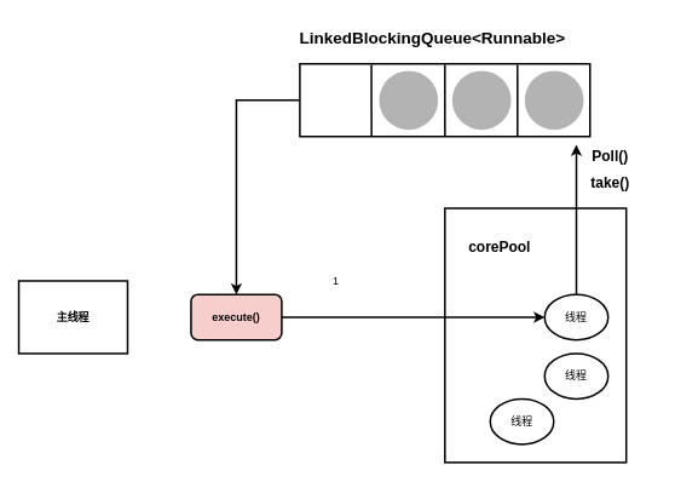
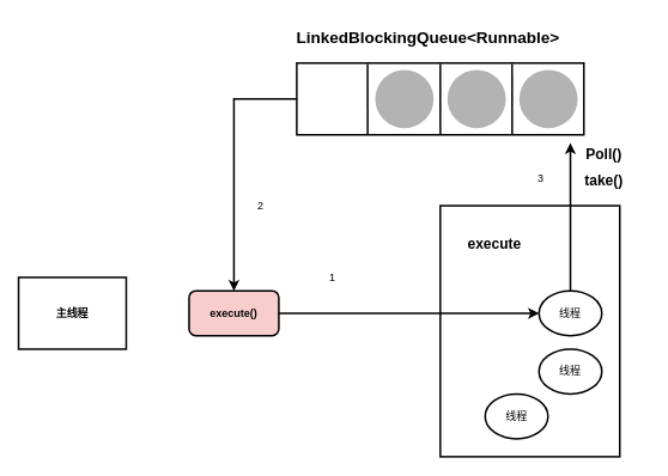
  <mxCell id="0" />
  <mxCell id="1" parent="0" />
  <mxCell id="2" value="&lt;b&gt;execute()&lt;/b&gt;" style="rounded=1;whiteSpace=wrap;html=1;strokeWidth=2;fillColor=#f8cecc;" parent="1" vertex="1"><mxGeometry x="210" y="324" width="100" height="50" as="geometry" /></mxCell>
  <mxCell id="3" value="&lt;b&gt;主线程&lt;/b&gt;" style="whiteSpace=wrap;html=1;fillColor=none;strokeWidth=2;rounded=0;" parent="1" vertex="1"><mxGeometry x="20" y="309" width="120" height="80" as="geometry" /></mxCell>
  <mxCell id="4" style="edgeStyle=orthogonalEdgeStyle;rounded=0;orthogonalLoop=1;jettySize=auto;html=1;strokeWidth=2;entryX=0.5;entryY=0;entryDx=0;entryDy=0;" parent="1" source="5" target="2" edge="1"><mxGeometry relative="1" as="geometry"><mxPoint x="250" y="110" as="targetPoint" /></mxGeometry></mxCell>
  <mxCell id="5" value="" style="verticalLabelPosition=bottom;verticalAlign=top;html=1;shape=mxgraph.basic.rect;fillColor2=none;strokeWidth=2;size=20;indent=5;fillColor=none;" parent="1" vertex="1"><mxGeometry x="330" y="70" width="320" height="80" as="geometry" /></mxCell>
  <mxCell id="6" value="" style="endArrow=none;html=1;entryX=0.282;entryY=0.025;entryDx=0;entryDy=0;entryPerimeter=0;strokeWidth=2;" parent="1" edge="1"><mxGeometry width="50" height="50" relative="1" as="geometry"><mxPoint x="409" y="150" as="sourcePoint" /><mxPoint x="408.96" y="71" as="targetPoint" /></mxGeometry></mxCell>
  <mxCell id="7" value="" style="endArrow=none;html=1;entryX=0.282;entryY=0.025;entryDx=0;entryDy=0;entryPerimeter=0;strokeWidth=2;" parent="1" edge="1"><mxGeometry width="50" height="50" relative="1" as="geometry"><mxPoint x="490.04" y="150" as="sourcePoint" /><mxPoint x="490" y="71" as="targetPoint" /></mxGeometry></mxCell>
  <mxCell id="8" value="" style="endArrow=none;html=1;entryX=0.282;entryY=0.025;entryDx=0;entryDy=0;entryPerimeter=0;strokeWidth=2;" parent="1" edge="1"><mxGeometry width="50" height="50" relative="1" as="geometry"><mxPoint x="570.04" y="150" as="sourcePoint" /><mxPoint x="570" y="71" as="targetPoint" /></mxGeometry></mxCell>
  <mxCell id="9" value="&lt;font style=&quot;font-size: 18px&quot;&gt;LinkedBlockingQueue&amp;lt;Runnable&amp;gt;&lt;/font&gt;" style="text;strokeColor=none;fillColor=none;html=1;fontSize=24;fontStyle=1;verticalAlign=middle;align=center;" parent="1" vertex="1"><mxGeometry x="426" y="20" width="100" height="40" as="geometry" /></mxCell>
  <mxCell id="10" value="" style="ellipse;whiteSpace=wrap;html=1;aspect=fixed;strokeWidth=2;fillColor=#B3B3B3;strokeColor=none;" parent="1" vertex="1"><mxGeometry x="417.5" y="77.5" width="65" height="65" as="geometry" /></mxCell>
  <mxCell id="11" value="" style="ellipse;whiteSpace=wrap;html=1;aspect=fixed;strokeWidth=2;fillColor=#B3B3B3;strokeColor=none;" parent="1" vertex="1"><mxGeometry x="498" y="77.5" width="65" height="65" as="geometry" /></mxCell>
  <mxCell id="12" value="" style="ellipse;whiteSpace=wrap;html=1;aspect=fixed;strokeWidth=2;fillColor=#B3B3B3;strokeColor=none;" parent="1" vertex="1"><mxGeometry x="578" y="77.5" width="65" height="65" as="geometry" /></mxCell>
  <mxCell id="13" value="" style="rounded=0;whiteSpace=wrap;html=1;fillColor=none;strokeWidth=2;" parent="1" vertex="1"><mxGeometry x="490" y="229" width="200" height="280" as="geometry" /></mxCell>
- <mxCell id="14" value="&lt;font style=&quot;font-size: 16px&quot;&gt;corePool&lt;/font&gt;" style="text;strokeColor=none;fillColor=none;html=1;fontSize=24;fontStyle=1;verticalAlign=middle;align=center;" parent="1" vertex="1"><mxGeometry x="500" y="249" width="100" height="40" as="geometry" /></mxCell>
+ <mxCell id="14" value="&lt;font style=&quot;font-size: 16px&quot;&gt;execute&lt;/font&gt;" style="text;strokeColor=none;fillColor=none;html=1;fontSize=24;fontStyle=1;verticalAlign=middle;align=center;" parent="1" vertex="1"><mxGeometry x="500" y="249" width="100" height="40" as="geometry" /></mxCell>
  <mxCell id="15" value="线程" style="ellipse;whiteSpace=wrap;html=1;strokeWidth=2;fillColor=none;" parent="1" vertex="1"><mxGeometry x="600" y="324" width="70" height="50" as="geometry" /></mxCell>
  <mxCell id="16" style="edgeStyle=orthogonalEdgeStyle;rounded=0;orthogonalLoop=1;jettySize=auto;html=1;entryX=0.953;entryY=1.113;entryDx=0;entryDy=0;entryPerimeter=0;strokeWidth=2;exitX=0.5;exitY=0;exitDx=0;exitDy=0;" parent="1" source="15" target="5" edge="1"><mxGeometry relative="1" as="geometry"><mxPoint x="635" y="319" as="sourcePoint" /></mxGeometry></mxCell>
  <mxCell id="17" value="线程" style="ellipse;whiteSpace=wrap;html=1;strokeWidth=2;fillColor=none;" parent="1" vertex="1"><mxGeometry x="600" y="389" width="70" height="50" as="geometry" /></mxCell>
  <mxCell id="18" value="线程" style="ellipse;whiteSpace=wrap;html=1;strokeWidth=2;fillColor=none;" parent="1" vertex="1"><mxGeometry x="540" y="439" width="70" height="50" as="geometry" /></mxCell>
  <mxCell id="19" value="&lt;font style=&quot;font-size: 16px&quot;&gt;Poll()&lt;/font&gt;" style="text;strokeColor=none;fillColor=none;html=1;fontSize=24;fontStyle=1;verticalAlign=middle;align=center;" parent="1" vertex="1"><mxGeometry x="622" y="150" width="100" height="40" as="geometry" /></mxCell>
  <mxCell id="20" value="&lt;font style=&quot;font-size: 16px&quot;&gt;take()&lt;/font&gt;" style="text;strokeColor=none;fillColor=none;html=1;fontSize=24;fontStyle=1;verticalAlign=middle;align=center;" parent="1" vertex="1"><mxGeometry x="622" y="179" width="100" height="40" as="geometry" /></mxCell>
  <mxCell id="21" value="" style="endArrow=classic;html=1;strokeWidth=2;entryX=0;entryY=0.5;entryDx=0;entryDy=0;exitX=1;exitY=0.5;exitDx=0;exitDy=0;" parent="1" source="2" target="15" edge="1"><mxGeometry width="50" height="50" relative="1" as="geometry"><mxPoint x="310" y="284" as="sourcePoint" /><mxPoint x="360" y="234" as="targetPoint" /></mxGeometry></mxCell>
+ <mxCell id="22" value="3" style="text;html=1;strokeColor=none;fillColor=none;align=center;verticalAlign=middle;whiteSpace=wrap;rounded=0;" parent="1" vertex="1"><mxGeometry x="582" y="189" width="40" height="20" as="geometry" /></mxCell>
+ <mxCell id="23" value="2" style="text;html=1;strokeColor=none;fillColor=none;align=center;verticalAlign=middle;whiteSpace=wrap;rounded=0;" parent="1" vertex="1"><mxGeometry x="270" y="219" width="40" height="20" as="geometry" /></mxCell>
  <mxCell id="24" value="1" style="text;html=1;strokeColor=none;fillColor=none;align=center;verticalAlign=middle;whiteSpace=wrap;rounded=0;" parent="1" vertex="1"><mxGeometry x="350" y="299" width="40" height="20" as="geometry" /></mxCell>
